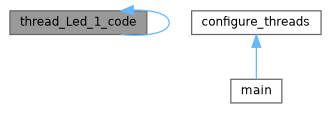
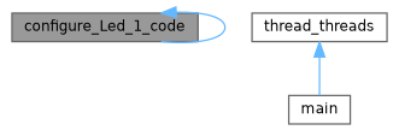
  digraph {
    rankdir=TB
    node [color=grey40 fillcolor=white fontname=Helvetica fontsize=10 shape=box style=filled]
    edge [color=steelblue1 dir=back fontname=Helvetica fontsize=10 labelfontname=Helvetica labelfontsize=10 style=solid]
-   n1 [color=gray40 fillcolor=grey60 fontcolor=black height=0.2 label=thread_Led_1_code width=0.4]
-   n2 [height=0.2 label=configure_threads width=0.4]
+   n1 [color=gray40 fillcolor=grey60 fontcolor=black height=0.2 label=configure_Led_1_code width=0.4]
+   n2 [height=0.2 label=thread_threads width=0.4]
    n3 [height=0.2 label=main width=0.4]
    n1 -> n1
    n2 -> n3
  }
